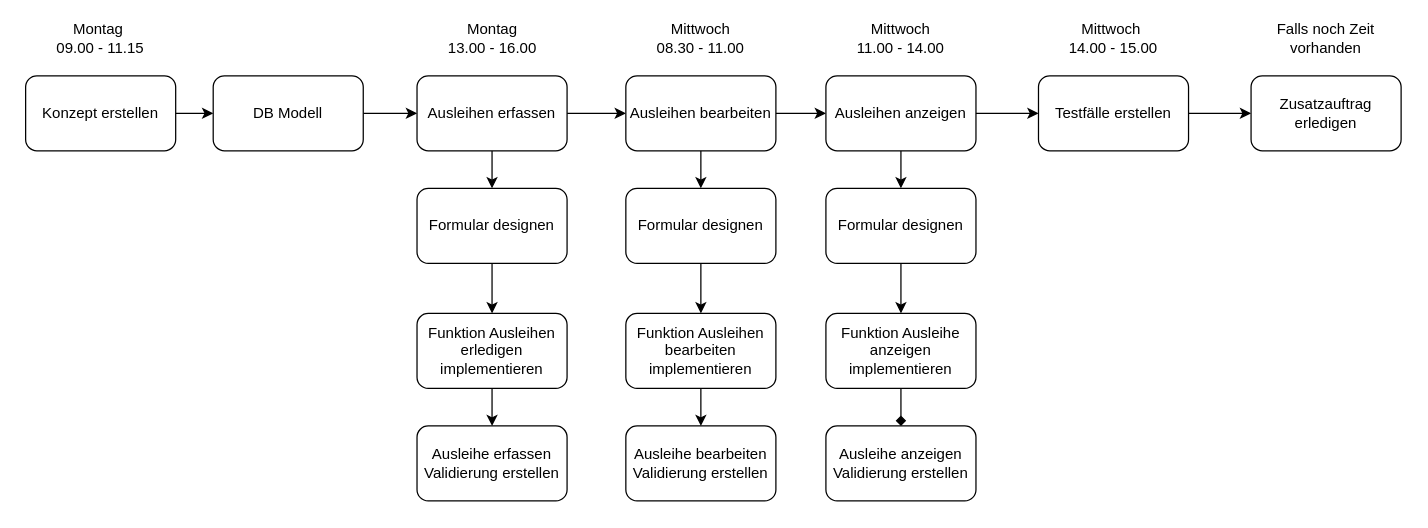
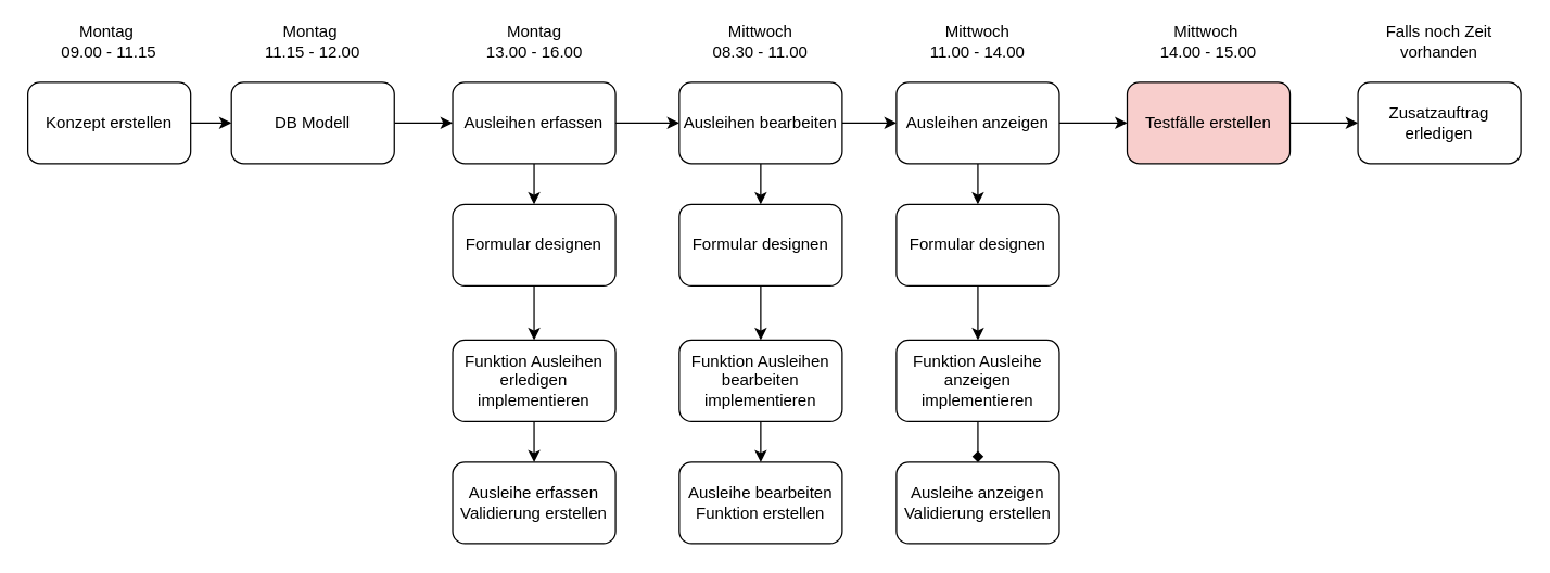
  <mxCell id="0" />
  <mxCell id="1" parent="0" />
  <mxCell id="2" value="" style="edgeStyle=orthogonalEdgeStyle;rounded=0;orthogonalLoop=1;jettySize=auto;html=1;" edge="1" parent="1" source="3" target="8"><mxGeometry relative="1" as="geometry" /></mxCell>
  <mxCell id="3" value="DB Modell" style="rounded=1;whiteSpace=wrap;html=1;" vertex="1" parent="1"><mxGeometry x="170" y="60" width="120" height="60" as="geometry" /></mxCell>
  <mxCell id="4" value="" style="edgeStyle=orthogonalEdgeStyle;rounded=0;orthogonalLoop=1;jettySize=auto;html=1;" edge="1" parent="1" source="5" target="3"><mxGeometry relative="1" as="geometry" /></mxCell>
  <mxCell id="5" value="Konzept erstellen" style="rounded=1;whiteSpace=wrap;html=1;" vertex="1" parent="1"><mxGeometry x="20" y="60" width="120" height="60" as="geometry" /></mxCell>
  <mxCell id="6" value="" style="edgeStyle=orthogonalEdgeStyle;rounded=0;orthogonalLoop=1;jettySize=auto;html=1;" edge="1" parent="1" source="8" target="10"><mxGeometry relative="1" as="geometry" /></mxCell>
  <mxCell id="7" value="" style="edgeStyle=orthogonalEdgeStyle;rounded=0;orthogonalLoop=1;jettySize=auto;html=1;" edge="1" parent="1" source="8" target="16"><mxGeometry relative="1" as="geometry" /></mxCell>
  <mxCell id="8" value="Ausleihen erfassen" style="rounded=1;whiteSpace=wrap;html=1;" vertex="1" parent="1"><mxGeometry x="333" y="60" width="120" height="60" as="geometry" /></mxCell>
  <mxCell id="9" value="" style="edgeStyle=orthogonalEdgeStyle;rounded=0;orthogonalLoop=1;jettySize=auto;html=1;" edge="1" parent="1" source="10" target="12"><mxGeometry relative="1" as="geometry" /></mxCell>
  <mxCell id="10" value="Formular designen" style="rounded=1;whiteSpace=wrap;html=1;" vertex="1" parent="1"><mxGeometry x="333" y="150" width="120" height="60" as="geometry" /></mxCell>
  <mxCell id="11" value="" style="edgeStyle=orthogonalEdgeStyle;rounded=0;orthogonalLoop=1;jettySize=auto;html=1;" edge="1" parent="1" source="12" target="13"><mxGeometry relative="1" as="geometry" /></mxCell>
  <mxCell id="12" value="Funktion Ausleihen erledigen implementieren" style="rounded=1;whiteSpace=wrap;html=1;" vertex="1" parent="1"><mxGeometry x="333" y="250" width="120" height="60" as="geometry" /></mxCell>
  <mxCell id="13" value="Ausleihe erfassen Validierung erstellen" style="rounded=1;whiteSpace=wrap;html=1;" vertex="1" parent="1"><mxGeometry x="333" y="340" width="120" height="60" as="geometry" /></mxCell>
  <mxCell id="14" value="" style="edgeStyle=orthogonalEdgeStyle;rounded=0;orthogonalLoop=1;jettySize=auto;html=1;" edge="1" parent="1" source="16" target="18"><mxGeometry relative="1" as="geometry" /></mxCell>
  <mxCell id="15" value="" style="edgeStyle=orthogonalEdgeStyle;rounded=0;orthogonalLoop=1;jettySize=auto;html=1;" edge="1" parent="1" source="16" target="24"><mxGeometry relative="1" as="geometry" /></mxCell>
  <mxCell id="16" value="Ausleihen bearbeiten" style="rounded=1;whiteSpace=wrap;html=1;" vertex="1" parent="1"><mxGeometry x="500" y="60" width="120" height="60" as="geometry" /></mxCell>
  <mxCell id="17" value="" style="edgeStyle=orthogonalEdgeStyle;rounded=0;orthogonalLoop=1;jettySize=auto;html=1;" edge="1" parent="1" source="18" target="20"><mxGeometry relative="1" as="geometry" /></mxCell>
  <mxCell id="18" value="Formular designen" style="rounded=1;whiteSpace=wrap;html=1;" vertex="1" parent="1"><mxGeometry x="500" y="150" width="120" height="60" as="geometry" /></mxCell>
  <mxCell id="19" value="" style="edgeStyle=orthogonalEdgeStyle;rounded=0;orthogonalLoop=1;jettySize=auto;html=1;" edge="1" parent="1" source="20" target="21"><mxGeometry relative="1" as="geometry" /></mxCell>
  <mxCell id="20" value="Funktion Ausleihen bearbeiten implementieren" style="rounded=1;whiteSpace=wrap;html=1;" vertex="1" parent="1"><mxGeometry x="500" y="250" width="120" height="60" as="geometry" /></mxCell>
- <mxCell id="21" value="Ausleihe bearbeiten Validierung erstellen" style="rounded=1;whiteSpace=wrap;html=1;" vertex="1" parent="1"><mxGeometry x="500" y="340" width="120" height="60" as="geometry" /></mxCell>
+ <mxCell id="21" value="Ausleihe bearbeiten Funktion erstellen" style="rounded=1;whiteSpace=wrap;html=1;" vertex="1" parent="1"><mxGeometry x="500" y="340" width="120" height="60" as="geometry" /></mxCell>
  <mxCell id="22" value="" style="edgeStyle=orthogonalEdgeStyle;rounded=0;orthogonalLoop=1;jettySize=auto;html=1;" edge="1" parent="1" source="24" target="27"><mxGeometry relative="1" as="geometry" /></mxCell>
  <mxCell id="23" value="" style="edgeStyle=orthogonalEdgeStyle;rounded=0;orthogonalLoop=1;jettySize=auto;html=1;" edge="1" parent="1" source="37" target="25"><mxGeometry relative="1" as="geometry" /></mxCell>
  <mxCell id="24" value="Ausleihen anzeigen" style="rounded=1;whiteSpace=wrap;html=1;" vertex="1" parent="1"><mxGeometry x="660" y="60" width="120" height="60" as="geometry" /></mxCell>
  <mxCell id="25" value="Zusatzauftrag erledigen" style="rounded=1;whiteSpace=wrap;html=1;" vertex="1" parent="1"><mxGeometry x="1000" y="60" width="120" height="60" as="geometry" /></mxCell>
  <mxCell id="26" value="" style="edgeStyle=orthogonalEdgeStyle;rounded=0;orthogonalLoop=1;jettySize=auto;html=1;" edge="1" parent="1" source="27" target="29"><mxGeometry relative="1" as="geometry" /></mxCell>
  <mxCell id="27" value="Formular designen" style="rounded=1;whiteSpace=wrap;html=1;" vertex="1" parent="1"><mxGeometry x="660" y="150" width="120" height="60" as="geometry" /></mxCell>
  <mxCell id="28" value="" style="edgeStyle=orthogonalEdgeStyle;rounded=0;orthogonalLoop=1;jettySize=auto;html=1;endArrow=diamond;" edge="1" parent="1" source="29" target="30"><mxGeometry relative="1" as="geometry" /></mxCell>
  <mxCell id="29" value="Funktion Ausleihe anzeigen implementieren" style="rounded=1;whiteSpace=wrap;html=1;" vertex="1" parent="1"><mxGeometry x="660" y="250" width="120" height="60" as="geometry" /></mxCell>
  <mxCell id="30" value="Ausleihe anzeigen Validierung erstellen" style="rounded=1;whiteSpace=wrap;html=1;" vertex="1" parent="1"><mxGeometry x="660" y="340" width="120" height="60" as="geometry" /></mxCell>
  <mxCell id="31" value="Montag&amp;nbsp;&lt;br&gt;09.00 - 11.15&lt;br&gt;" style="text;html=1;strokeColor=none;fillColor=none;align=center;verticalAlign=middle;whiteSpace=wrap;rounded=0;" vertex="1" parent="1"><mxGeometry x="30" y="20" width="100" height="20" as="geometry" /></mxCell>
+ <mxCell id="32" value="Montag&amp;nbsp;&lt;br&gt;11.15 - 12.00&lt;br&gt;" style="text;html=1;strokeColor=none;fillColor=none;align=center;verticalAlign=middle;whiteSpace=wrap;rounded=0;" vertex="1" parent="1"><mxGeometry x="185" y="20" width="90" height="20" as="geometry" /></mxCell>
  <mxCell id="33" value="Montag&lt;br&gt;13.00 - 16.00&lt;br&gt;" style="text;html=1;strokeColor=none;fillColor=none;align=center;verticalAlign=middle;whiteSpace=wrap;rounded=0;" vertex="1" parent="1"><mxGeometry x="349.5" y="20" width="87" height="20" as="geometry" /></mxCell>
  <mxCell id="34" value="Mittwoch&lt;br&gt;08.30 - 11.00&lt;br&gt;" style="text;html=1;strokeColor=none;fillColor=none;align=center;verticalAlign=middle;whiteSpace=wrap;rounded=0;" vertex="1" parent="1"><mxGeometry x="520" y="20" width="80" height="20" as="geometry" /></mxCell>
  <mxCell id="35" value="Mittwoch&lt;br&gt;11.00 - 14.00&lt;br&gt;" style="text;html=1;strokeColor=none;fillColor=none;align=center;verticalAlign=middle;whiteSpace=wrap;rounded=0;" vertex="1" parent="1"><mxGeometry x="680" y="20" width="80" height="20" as="geometry" /></mxCell>
  <mxCell id="36" value="Falls noch Zeit vorhanden" style="text;html=1;strokeColor=none;fillColor=none;align=center;verticalAlign=middle;whiteSpace=wrap;rounded=0;" vertex="1" parent="1"><mxGeometry x="1010" y="20" width="100" height="20" as="geometry" /></mxCell>
- <mxCell id="37" value="Testfälle erstellen" style="rounded=1;whiteSpace=wrap;html=1;" vertex="1" parent="1"><mxGeometry x="830" y="60" width="120" height="60" as="geometry" /></mxCell>
+ <mxCell id="37" value="Testfälle erstellen" style="rounded=1;whiteSpace=wrap;html=1;fillColor=#f8cecc;" vertex="1" parent="1"><mxGeometry x="830" y="60" width="120" height="60" as="geometry" /></mxCell>
  <mxCell id="38" value="" style="edgeStyle=orthogonalEdgeStyle;rounded=0;orthogonalLoop=1;jettySize=auto;html=1;" edge="1" parent="1" source="24" target="37"><mxGeometry relative="1" as="geometry"><mxPoint x="780" y="90" as="sourcePoint" /><mxPoint x="1060" y="90" as="targetPoint" /></mxGeometry></mxCell>
  <mxCell id="39" value="Mittwoch&amp;nbsp;&lt;br&gt;14.00 - 15.00&lt;br&gt;" style="text;html=1;strokeColor=none;fillColor=none;align=center;verticalAlign=middle;whiteSpace=wrap;rounded=0;" vertex="1" parent="1"><mxGeometry x="850" y="20" width="80" height="20" as="geometry" /></mxCell>
